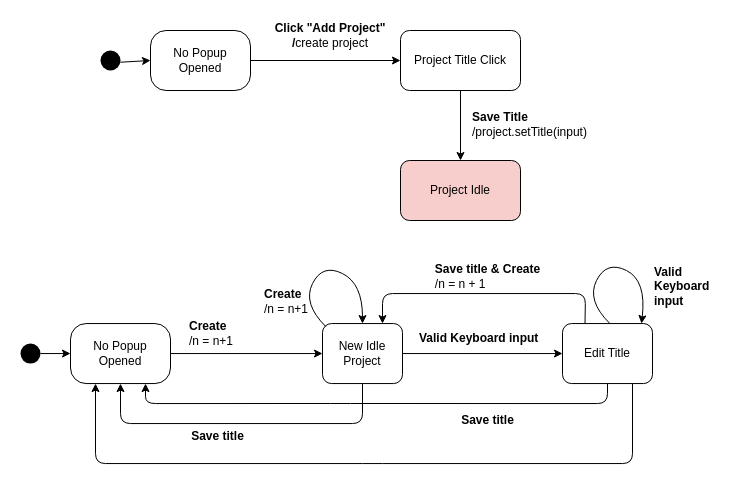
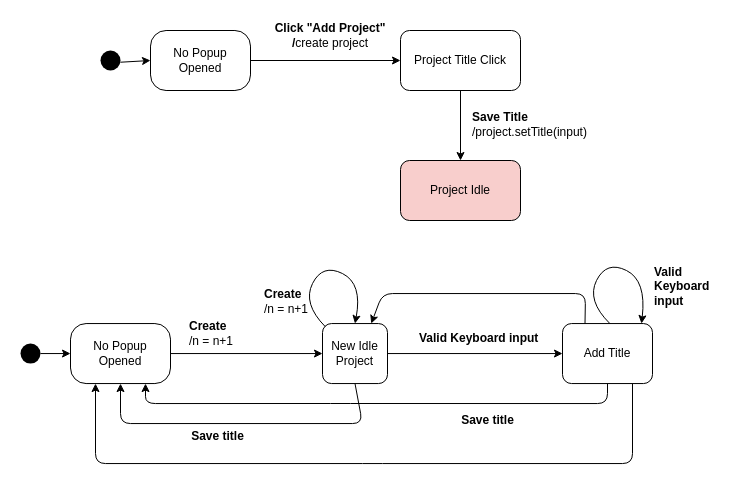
  <mxCell id="0" />
  <mxCell id="1" parent="0" />
  <mxCell id="2" style="edgeStyle=none;html=1;exitX=1;exitY=0.5;exitDx=0;exitDy=0;" parent="1" source="3" target="5" edge="1"><mxGeometry relative="1" as="geometry" /></mxCell>
  <mxCell id="3" value="No Popup Opened" style="rounded=1;whiteSpace=wrap;html=1;arcSize=26;" parent="1" vertex="1"><mxGeometry x="150" y="30" width="100" height="60" as="geometry" /></mxCell>
  <mxCell id="4" value="&lt;div&gt;&lt;b&gt;Click &quot;Add Project&quot;&lt;/b&gt;&lt;/div&gt;&lt;div&gt;&lt;b&gt;/&lt;/b&gt;create project&lt;/div&gt;" style="text;html=1;strokeColor=none;fillColor=none;align=center;verticalAlign=middle;whiteSpace=wrap;rounded=0;fontSize=12;" parent="1" vertex="1"><mxGeometry x="270" y="20" width="120" height="30" as="geometry" /></mxCell>
  <mxCell id="5" value="Project Title Click" style="rounded=1;whiteSpace=wrap;html=1;" parent="1" vertex="1"><mxGeometry x="400" y="30" width="120" height="60" as="geometry" /></mxCell>
  <mxCell id="6" style="edgeStyle=none;html=1;fontSize=12;entryX=0;entryY=0.5;entryDx=0;entryDy=0;" parent="1" source="7" target="3" edge="1"><mxGeometry relative="1" as="geometry"><mxPoint x="290" y="20" as="targetPoint" /></mxGeometry></mxCell>
  <mxCell id="7" value="" style="ellipse;fillColor=#000000;strokeColor=none;" parent="1" vertex="1"><mxGeometry x="100" y="50" width="20" height="20" as="geometry" /></mxCell>
  <mxCell id="8" value="Project Idle" style="rounded=1;whiteSpace=wrap;html=1;fontSize=12;fillColor=#f8cecc;" parent="1" vertex="1"><mxGeometry x="400" y="160" width="120" height="60" as="geometry" /></mxCell>
  <mxCell id="9" style="edgeStyle=none;html=1;fontSize=12;" parent="1" source="5" edge="1"><mxGeometry relative="1" as="geometry"><mxPoint x="420" y="120" as="sourcePoint" /><mxPoint x="460" y="160" as="targetPoint" /></mxGeometry></mxCell>
  <mxCell id="10" value="&lt;b&gt;Save Title&lt;/b&gt;&lt;br&gt;/project.setTitle(input)" style="edgeLabel;html=1;align=left;verticalAlign=middle;resizable=0;points=[];fontSize=12;labelBackgroundColor=none;" parent="9" vertex="1" connectable="0"><mxGeometry x="-0.317" relative="1" as="geometry"><mxPoint x="10" y="9" as="offset" /></mxGeometry></mxCell>
  <mxCell id="11" style="edgeStyle=none;html=1;fontColor=#000000;labelBorderColor=none;strokeColor=#000000;" edge="1" parent="1" source="21" target="14"><mxGeometry relative="1" as="geometry"><mxPoint x="257" y="353.06" as="sourcePoint" /></mxGeometry></mxCell>
  <mxCell id="12" style="edgeStyle=none;html=1;fontColor=#000000;labelBorderColor=none;strokeColor=#000000;" edge="1" parent="1" source="14" target="17"><mxGeometry relative="1" as="geometry" /></mxCell>
  <mxCell id="13" style="edgeStyle=none;html=1;exitX=0.5;exitY=1;exitDx=0;exitDy=0;entryX=0.5;entryY=1;entryDx=0;entryDy=0;fontColor=#000000;labelBorderColor=none;strokeColor=#000000;" edge="1" parent="1" source="14" target="21"><mxGeometry relative="1" as="geometry"><Array as="points"><mxPoint x="362" y="423.06" /><mxPoint x="120" y="423.06" /></Array></mxGeometry></mxCell>
- <mxCell id="14" value="New Idle&lt;br&gt;Project" style="rounded=1;whiteSpace=wrap;html=1;fillColor=none;fontColor=#000000;strokeColor=#000000;" vertex="1" parent="1"><mxGeometry x="322" y="323.06" width="80" height="60" as="geometry" /></mxCell>
+ <mxCell id="14" value="New Idle&lt;br&gt;Project" style="rounded=1;whiteSpace=wrap;html=1;fillColor=none;fontColor=#000000;strokeColor=#000000;" vertex="1" parent="1"><mxGeometry x="322" y="323.06" width="65" height="60" as="geometry" /></mxCell>
  <mxCell id="15" style="edgeStyle=none;html=1;exitX=0.5;exitY=1;exitDx=0;exitDy=0;entryX=0.75;entryY=1;entryDx=0;entryDy=0;fontColor=#000000;labelBorderColor=none;strokeColor=#000000;" edge="1" parent="1" source="17" target="21"><mxGeometry relative="1" as="geometry"><Array as="points"><mxPoint x="607" y="403.06" /><mxPoint x="340" y="403" /><mxPoint x="145" y="403.06" /></Array></mxGeometry></mxCell>
  <mxCell id="16" style="edgeStyle=none;html=1;exitX=0.25;exitY=0;exitDx=0;exitDy=0;entryX=0.75;entryY=0;entryDx=0;entryDy=0;fontColor=#000000;labelBorderColor=none;strokeColor=#000000;" edge="1" parent="1" source="17" target="14"><mxGeometry relative="1" as="geometry"><Array as="points"><mxPoint x="585" y="293.06" /><mxPoint x="382" y="293.06" /></Array></mxGeometry></mxCell>
- <mxCell id="17" value="Edit Title" style="rounded=1;whiteSpace=wrap;html=1;fillColor=none;fontColor=#000000;strokeColor=#000000;" vertex="1" parent="1"><mxGeometry x="562" y="323.06" width="90" height="60" as="geometry" /></mxCell>
+ <mxCell id="17" value="Add Title" style="rounded=1;whiteSpace=wrap;html=1;fillColor=none;fontColor=#000000;strokeColor=#000000;" vertex="1" parent="1"><mxGeometry x="562" y="323.06" width="90" height="60" as="geometry" /></mxCell>
  <mxCell id="18" value="&lt;b&gt;Create&lt;/b&gt;&lt;br&gt;/n = n+1" style="text;html=1;align=left;verticalAlign=middle;resizable=0;points=[];autosize=1;strokeColor=none;fillColor=none;fontColor=#000000;" vertex="1" parent="1"><mxGeometry x="187" y="318.06" width="60" height="30" as="geometry" /></mxCell>
  <mxCell id="19" value="&lt;b&gt;Valid Keyboard input&lt;/b&gt;" style="text;html=1;align=left;verticalAlign=middle;resizable=0;points=[];autosize=1;strokeColor=none;fillColor=none;fontColor=#000000;" vertex="1" parent="1"><mxGeometry x="417" y="328.06" width="130" height="20" as="geometry" /></mxCell>
  <mxCell id="20" value="&lt;div style=&quot;text-align: left&quot;&gt;&lt;b&gt;Save title&lt;/b&gt;&lt;/div&gt;" style="text;html=1;align=center;verticalAlign=middle;resizable=0;points=[];autosize=1;strokeColor=none;fillColor=none;fontColor=#000000;" vertex="1" parent="1"><mxGeometry x="452" y="410.06" width="70" height="20" as="geometry" /></mxCell>
  <mxCell id="21" value="No Popup Opened" style="rounded=1;whiteSpace=wrap;html=1;arcSize=26;fillColor=none;fontColor=#000000;strokeColor=#000000;" vertex="1" parent="1"><mxGeometry x="70" y="323.06" width="100" height="60" as="geometry" /></mxCell>
  <mxCell id="22" style="edgeStyle=none;html=1;exitX=1;exitY=0.5;exitDx=0;exitDy=0;entryX=0;entryY=0.5;entryDx=0;entryDy=0;fontColor=#000000;labelBorderColor=none;strokeColor=#000000;" edge="1" parent="1" source="23" target="21"><mxGeometry relative="1" as="geometry" /></mxCell>
  <mxCell id="23" value="" style="ellipse;fillColor=#000000;strokeColor=none;fontColor=#000000;" vertex="1" parent="1"><mxGeometry x="20" y="343.06" width="20" height="20" as="geometry" /></mxCell>
  <mxCell id="24" value="" style="curved=1;endArrow=classic;html=1;exitX=0.042;exitY=0.051;exitDx=0;exitDy=0;entryX=0.5;entryY=0;entryDx=0;entryDy=0;exitPerimeter=0;fontColor=#000000;labelBorderColor=none;strokeColor=#000000;" edge="1" parent="1" source="14" target="14"><mxGeometry width="50" height="50" relative="1" as="geometry"><mxPoint x="162" y="273.06" as="sourcePoint" /><mxPoint x="212" y="223.06" as="targetPoint" /><Array as="points"><mxPoint x="302" y="303.06" /><mxPoint x="322" y="263.06" /><mxPoint x="362" y="283.06" /></Array></mxGeometry></mxCell>
  <mxCell id="25" value="&lt;b&gt;Create&lt;/b&gt;&lt;br&gt;&lt;div&gt;&lt;span&gt;/n = n+1&amp;nbsp;&lt;/span&gt;&lt;/div&gt;" style="text;html=1;align=left;verticalAlign=middle;resizable=0;points=[];autosize=1;strokeColor=none;fillColor=none;fontColor=#000000;" vertex="1" parent="1"><mxGeometry x="262" y="286.06" width="60" height="30" as="geometry" /></mxCell>
  <mxCell id="26" value="&lt;div style=&quot;text-align: left&quot;&gt;&lt;b&gt;Save title&lt;/b&gt;&lt;/div&gt;" style="text;html=1;align=center;verticalAlign=middle;resizable=0;points=[];autosize=1;strokeColor=none;fillColor=none;fontColor=#000000;" vertex="1" parent="1"><mxGeometry x="182" y="426.06" width="70" height="20" as="geometry" /></mxCell>
  <mxCell id="27" value="" style="curved=1;endArrow=classic;html=1;exitX=0.042;exitY=0.051;exitDx=0;exitDy=0;entryX=0.5;entryY=0;entryDx=0;entryDy=0;exitPerimeter=0;fontColor=#000000;labelBorderColor=none;strokeColor=#000000;" edge="1" parent="1"><mxGeometry width="50" height="50" relative="1" as="geometry"><mxPoint x="609.36" y="323.06" as="sourcePoint" /><mxPoint x="641" y="323.06" as="targetPoint" /><Array as="points"><mxPoint x="586" y="300" /><mxPoint x="606" y="260" /><mxPoint x="646" y="280" /></Array></mxGeometry></mxCell>
  <mxCell id="28" value="&lt;b&gt;Valid &lt;br&gt;Keyboard &lt;br&gt;input&lt;/b&gt;&lt;br&gt;&lt;div&gt;&lt;br&gt;&lt;/div&gt;" style="text;html=1;align=left;verticalAlign=middle;resizable=0;points=[];autosize=1;strokeColor=none;fillColor=none;fontColor=#000000;" vertex="1" parent="1"><mxGeometry x="652" y="263.06" width="70" height="60" as="geometry" /></mxCell>
- <mxCell id="29" value="&lt;div style=&quot;text-align: left&quot;&gt;&lt;b&gt;Save title &amp;amp; Create&lt;/b&gt;&lt;/div&gt;&lt;span&gt;&lt;div style=&quot;text-align: left&quot;&gt;&lt;span&gt;/n = n + 1&lt;/span&gt;&lt;span&gt;&lt;br&gt;&lt;/span&gt;&lt;/div&gt;&lt;/span&gt;" style="text;html=1;align=center;verticalAlign=middle;resizable=0;points=[];autosize=1;strokeColor=none;fillColor=none;fontColor=#000000;" vertex="1" parent="1"><mxGeometry x="427" y="261.06" width="120" height="30" as="geometry" /></mxCell>
  <mxCell id="30" style="edgeStyle=none;html=1;entryX=0.25;entryY=1;entryDx=0;entryDy=0;fontColor=#000000;labelBorderColor=none;strokeColor=#000000;" edge="1" parent="1" target="21"><mxGeometry relative="1" as="geometry"><Array as="points"><mxPoint x="632" y="463.06" /><mxPoint x="372" y="463.06" /><mxPoint x="95" y="463.06" /></Array><mxPoint x="632" y="383.06" as="sourcePoint" /><mxPoint x="47" y="383.06" as="targetPoint" /></mxGeometry></mxCell>
